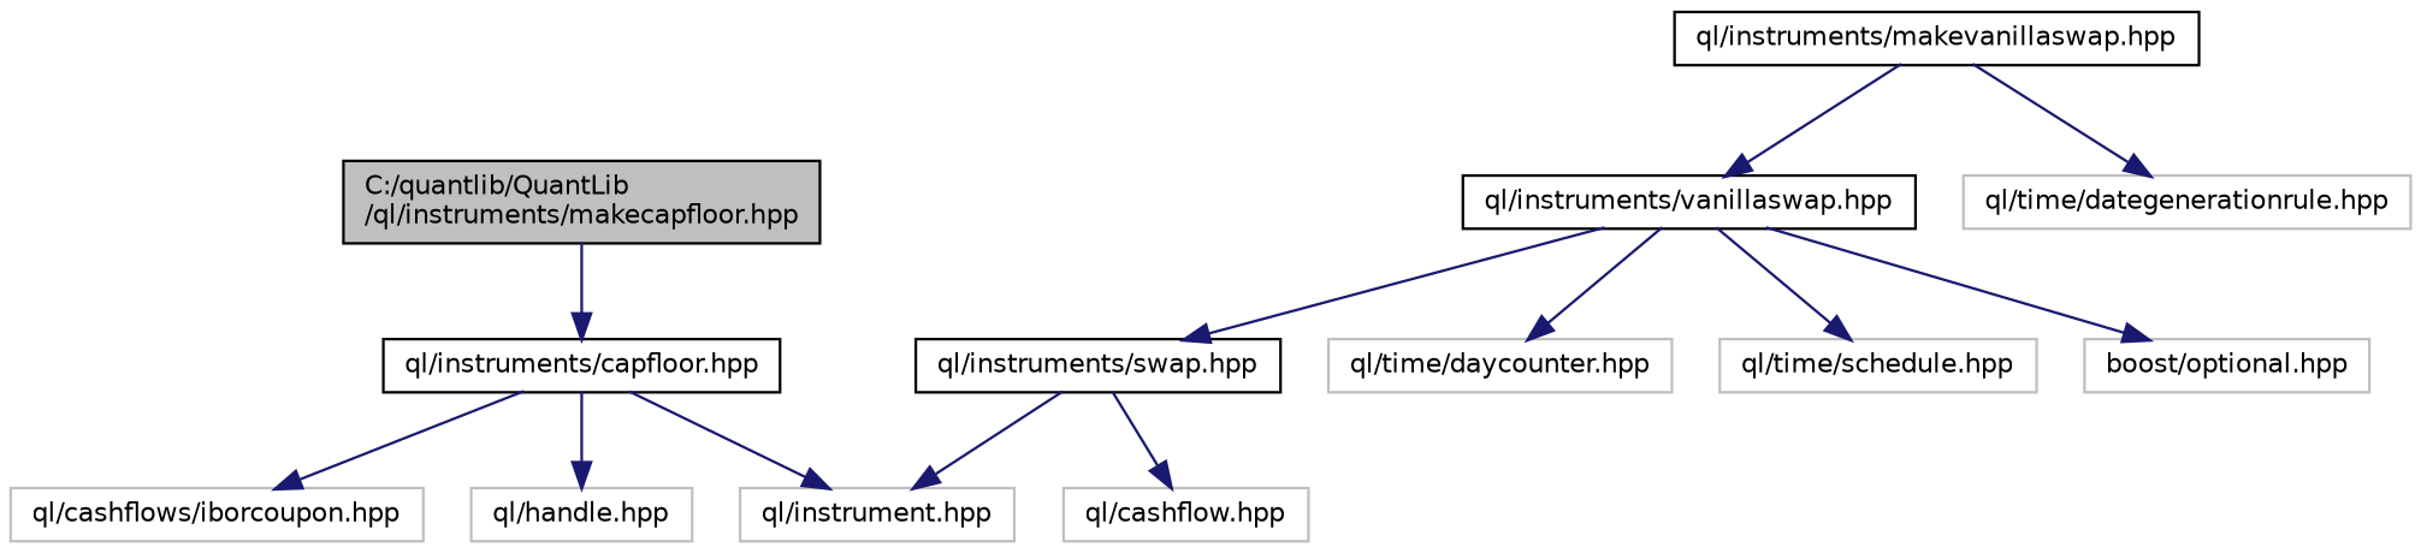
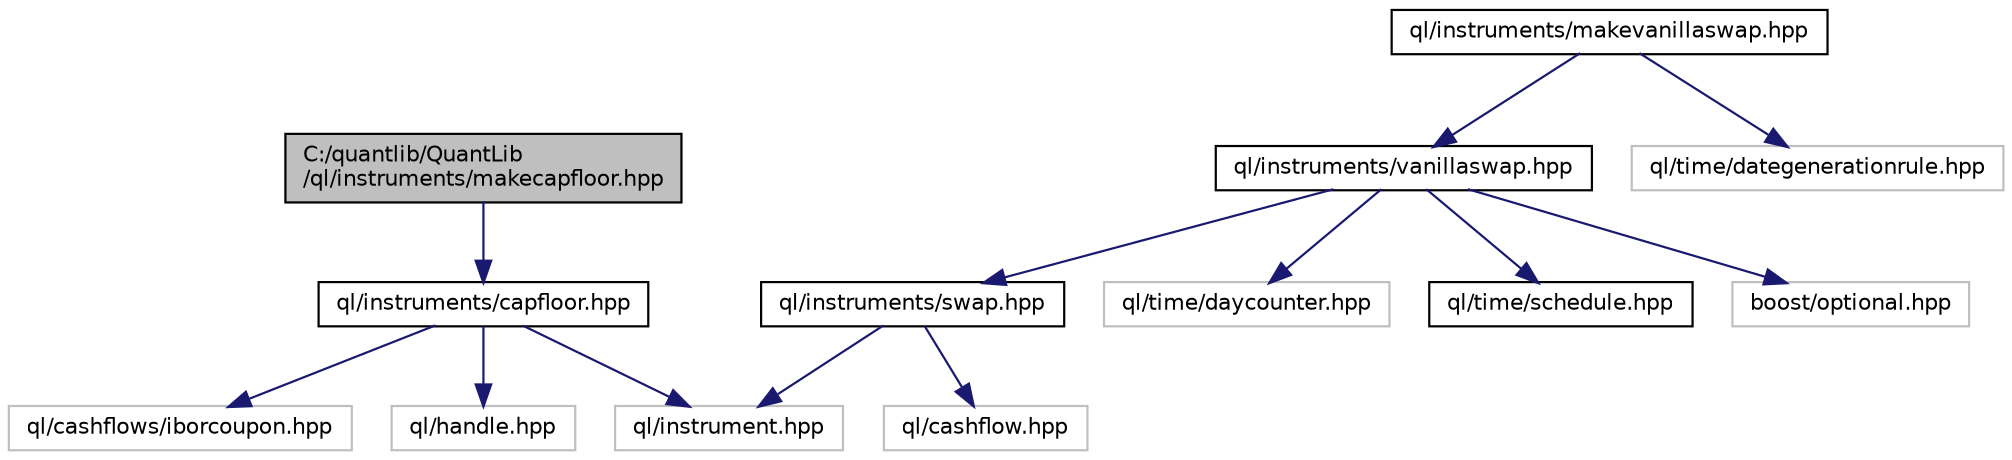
  digraph {
    node [color=grey75 fillcolor=white fontname=Helvetica fontsize=10 shape=record style=filled]
    edge [color=midnightblue fontname=Helvetica fontsize=10 labelfontname=Helvetica labelfontsize=10 style=solid]
    n1 [color=black fillcolor=grey75 fontcolor=black height=0.2 label="C:/quantlib/QuantLib\l/ql/instruments/makecapfloor.hpp" width=0.4]
    n2 [color=black height=0.2 label="ql/instruments/capfloor.hpp" width=0.4]
    n3 [height=0.2 label="ql/instrument.hpp" width=0.4]
    n4 [height=0.2 label="ql/cashflows/iborcoupon.hpp" width=0.4]
    n5 [height=0.2 label="ql/handle.hpp" width=0.4]
    n6 [color=black height=0.2 label="ql/instruments/makevanillaswap.hpp" width=0.4]
    n7 [color=black height=0.2 label="ql/instruments/vanillaswap.hpp" width=0.4]
    n8 [height=0.2 label="ql/time/dategenerationrule.hpp" width=0.4]
    n9 [color=black height=0.2 label="ql/instruments/swap.hpp" width=0.4]
    n10 [height=0.2 label="ql/time/daycounter.hpp" width=0.4]
-   n11 [height=0.2 label="ql/time/schedule.hpp" width=0.4]
+   n11 [color=black height=0.2 label="ql/time/schedule.hpp" width=0.4]
    n12 [height=0.2 label="boost/optional.hpp" width=0.4]
    n13 [height=0.2 label="ql/cashflow.hpp" width=0.4]
    n1 -> n2
    n2 -> n3
    n2 -> n4
    n2 -> n5
    n6 -> n7
    n6 -> n8
    n7 -> n9
    n7 -> n10
    n7 -> n11
    n7 -> n12
    n9 -> n3
    n9 -> n13
  }
